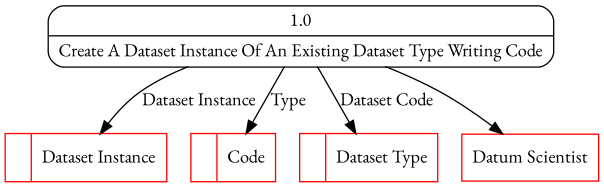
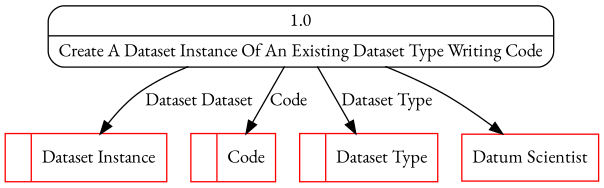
  digraph {
    fontname="EB Garamond"
    node [color=red fontname="EB Garamond" shape=record]
    edge [fontname="EB Garamond"]
    n1 [label="<f0>  |<f1> Dataset Instance "]
    n2 [label="<f0>  |<f1> Code "]
    n3 [label="<f0>  |<f1> Dataset Type "]
    n4 [label="Datum Scientist" shape=box]
    n5 [label="{<f0> 1.0|<f1> Create A Dataset Instance Of An Existing Dataset Type Writing Code }" shape=Mrecord color=""]
-   n5 -> n1 [label="Dataset Instance"]
-   n5 -> n2 [label=Type]
-   n5 -> n3 [label="Dataset Code"]
+   n5 -> n1 [label="Dataset Dataset"]
+   n5 -> n2 [label=Code]
+   n5 -> n3 [label="Dataset Type"]
    n5 -> n4
  }
